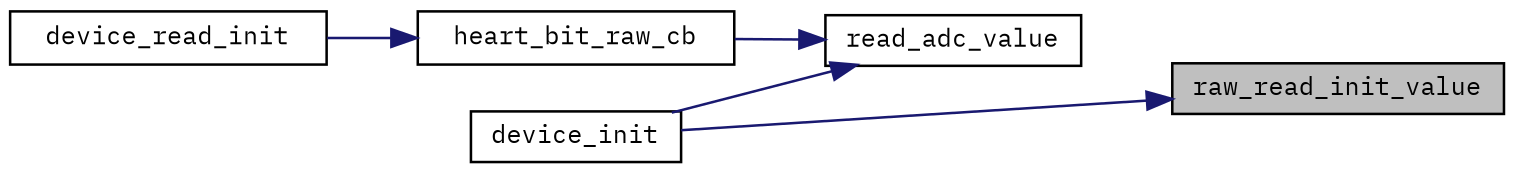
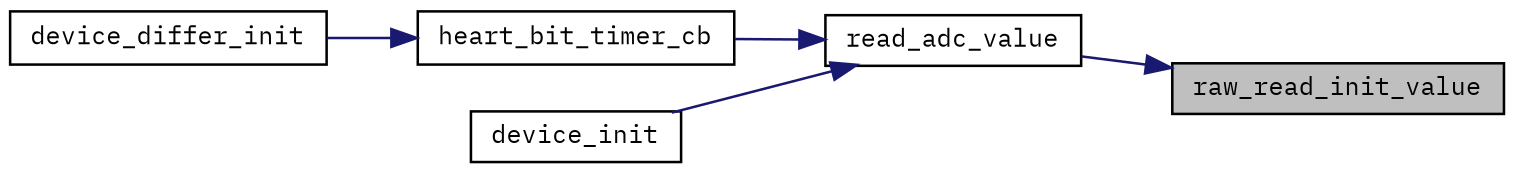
  digraph {
    fontname="IBM Plex Mono"
    rankdir=RL
    node [color=black fillcolor=white fontname="IBM Plex Mono" fontsize=10 shape=record style=filled]
    edge [color=midnightblue dir=back fontname="IBM Plex Mono" fontsize=10 labelfontname=Helvetica labelfontsize=10 style=solid]
    n1 [fillcolor=grey75 fontcolor=black height=0.2 label=raw_read_init_value width=0.4]
    n2 [height=0.2 label=read_adc_value width=0.4]
-   n3 [height=0.2 label=heart_bit_raw_cb width=0.4]
+   n3 [height=0.2 label=heart_bit_timer_cb width=0.4]
    n4 [height=0.2 label=device_init width=0.4]
-   n5 [height=0.2 label=device_read_init width=0.4]
-   n1 -> n4
+   n5 [height=0.2 label=device_differ_init width=0.4]
+   n1 -> n2
    n2 -> n3
    n2 -> n4
    n3 -> n5
  }
